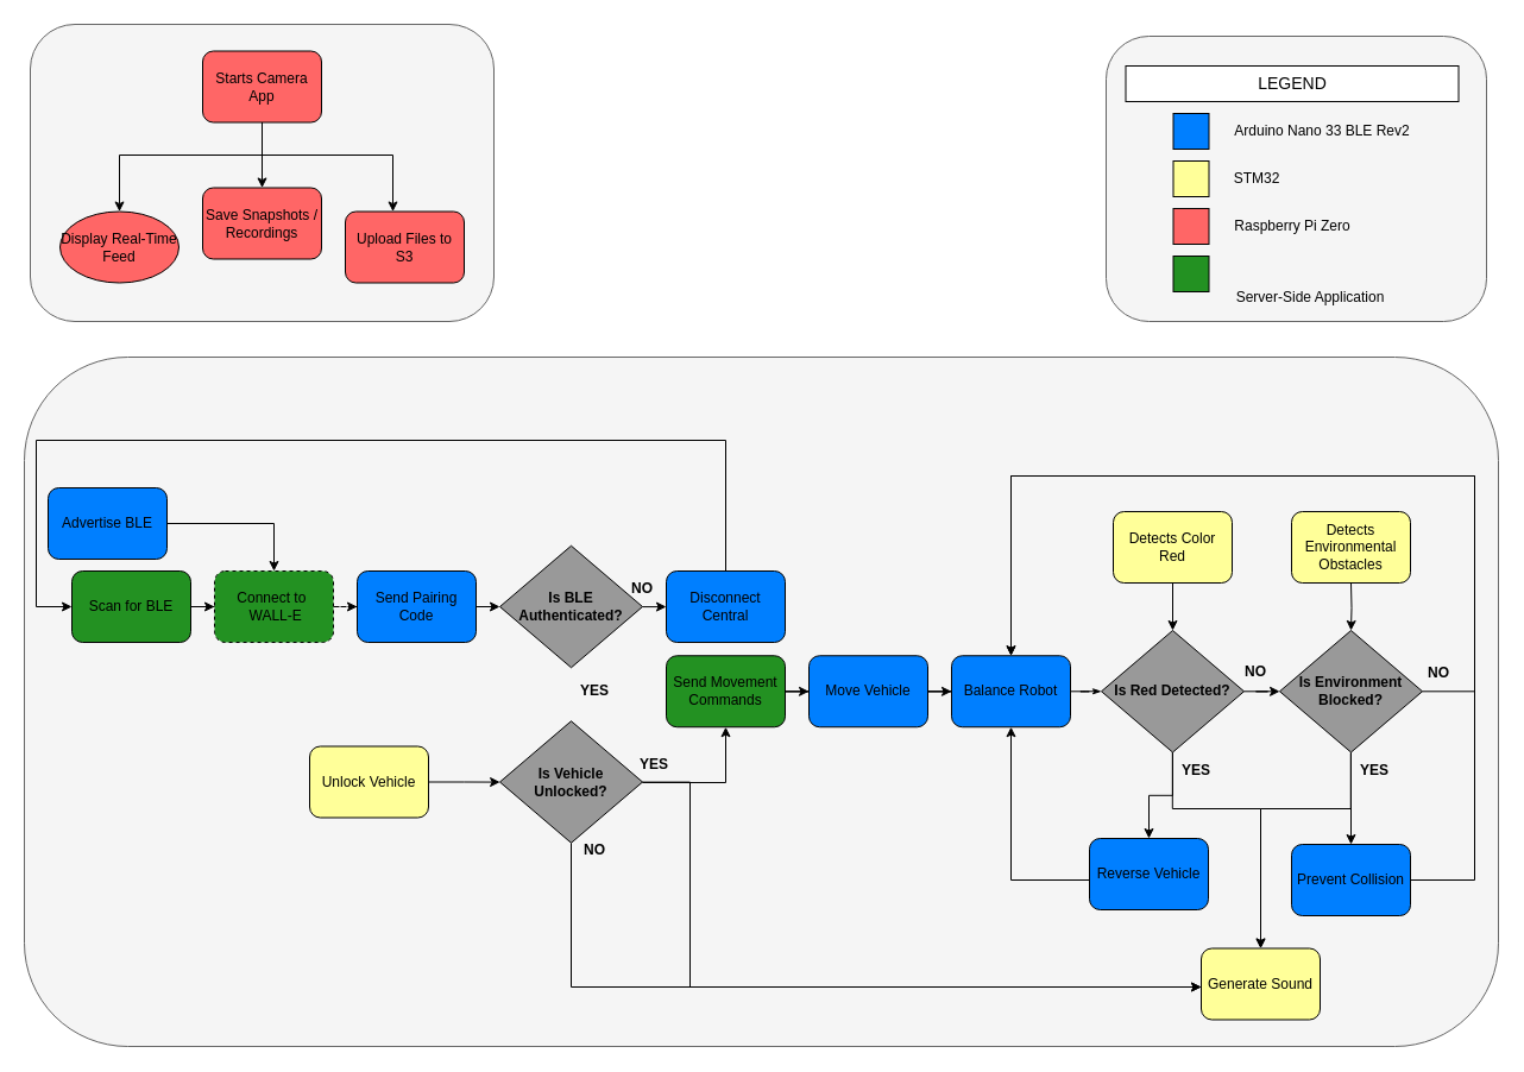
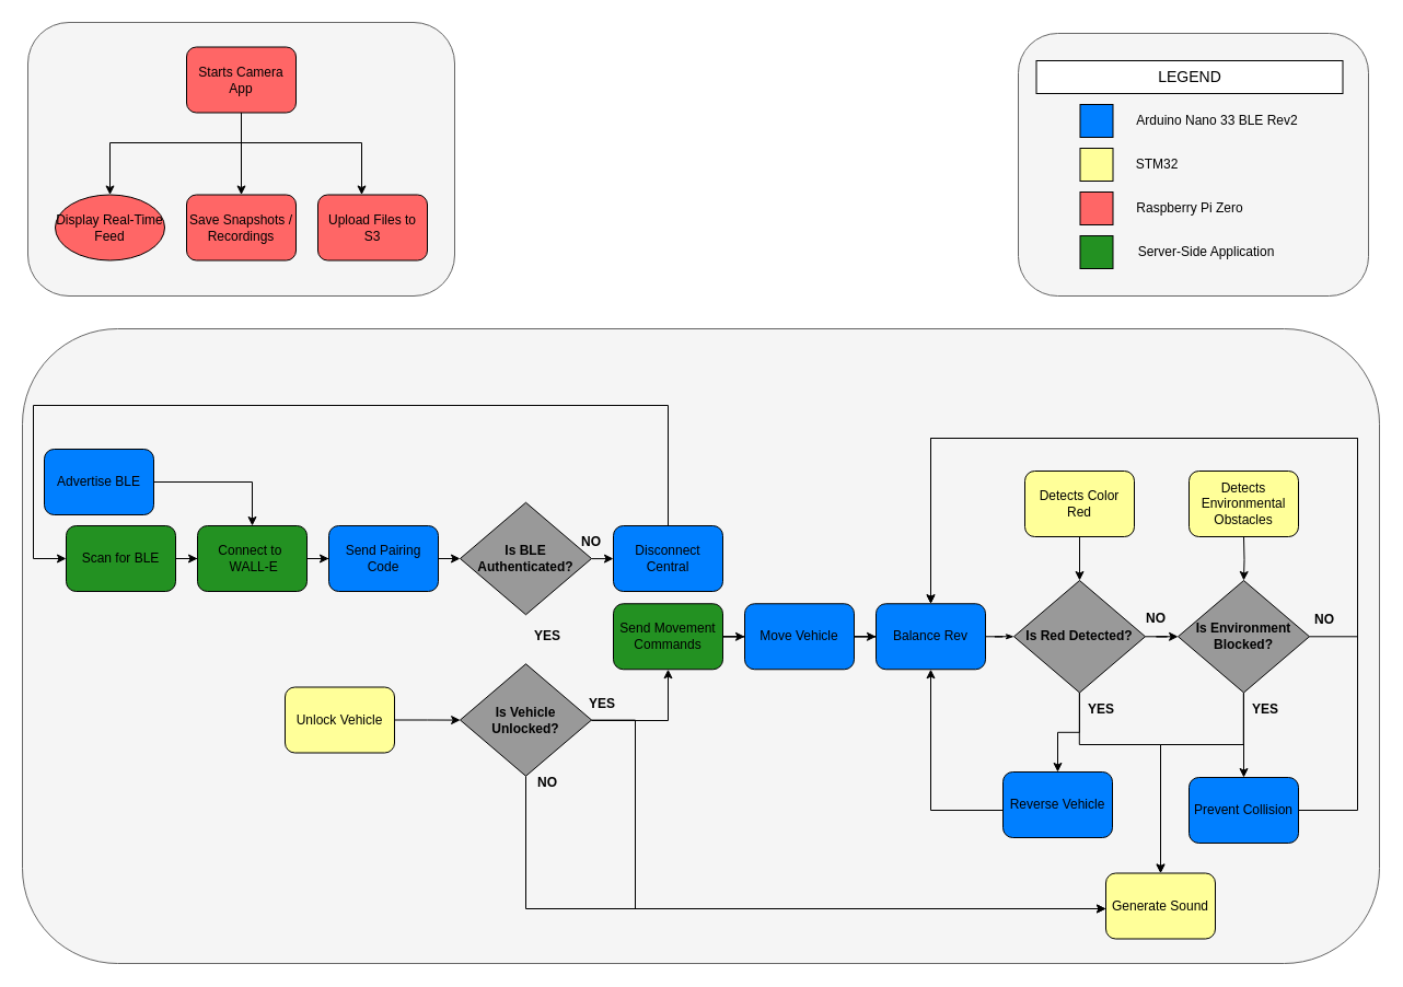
  <mxCell id="0" />
  <mxCell id="1" parent="0" />
  <mxCell id="2" value="" style="rounded=1;whiteSpace=wrap;html=1;fillColor=#f5f5f5;fontColor=#333333;strokeColor=#666666;" vertex="1" parent="1"><mxGeometry x="20" y="300" width="1240" height="580" as="geometry" /></mxCell>
  <mxCell id="3" value="" style="rounded=1;whiteSpace=wrap;html=1;fillColor=#f5f5f5;fontColor=#333333;strokeColor=#666666;" vertex="1" parent="1"><mxGeometry x="25" y="20" width="390" height="250" as="geometry" /></mxCell>
  <mxCell id="4" value="" style="rounded=1;whiteSpace=wrap;html=1;fillColor=#f5f5f5;fontColor=#333333;strokeColor=#666666;" vertex="1" parent="1"><mxGeometry x="930" width="320" height="240" as="geometry" y="30" /></mxCell>
- <mxCell id="5" value="&lt;font style=&quot;font-size: 12px;&quot; face=&quot;Helvetica&quot;&gt;Balance Robot&lt;/font&gt;" style="rounded=1;whiteSpace=wrap;html=1;shadow=0;labelBackgroundColor=none;strokeWidth=1;fontFamily=Verdana;fontSize=8;align=center;fillColor=#007FFF;" parent="1" vertex="1"><mxGeometry x="800" y="551.25" width="100" height="60" as="geometry" /></mxCell>
+ <mxCell id="5" value="&lt;font style=&quot;font-size: 12px;&quot; face=&quot;Helvetica&quot;&gt;Balance Rev&lt;/font&gt;" style="rounded=1;whiteSpace=wrap;html=1;shadow=0;labelBackgroundColor=none;strokeWidth=1;fontFamily=Verdana;fontSize=8;align=center;fillColor=#007FFF;" parent="1" vertex="1"><mxGeometry x="800" y="551.25" width="100" height="60" as="geometry" /></mxCell>
  <mxCell id="6" style="edgeStyle=orthogonalEdgeStyle;rounded=1;html=1;labelBackgroundColor=none;startArrow=none;startFill=0;startSize=5;endArrow=classicThin;endFill=1;endSize=5;jettySize=auto;orthogonalLoop=1;strokeWidth=1;fontFamily=Verdana;fontSize=8;entryX=0;entryY=0.5;entryDx=0;entryDy=0;" parent="1" source="5" target="8" edge="1"><mxGeometry relative="1" as="geometry"><mxPoint x="780" y="320" as="targetPoint" /></mxGeometry></mxCell>
  <mxCell id="7" value="" style="edgeStyle=orthogonalEdgeStyle;rounded=0;orthogonalLoop=1;jettySize=auto;html=1;" parent="1" source="8" target="13" edge="1"><mxGeometry relative="1" as="geometry" /></mxCell>
  <mxCell id="8" value="&lt;font style=&quot;font-size: 12px;&quot; face=&quot;Helvetica&quot;&gt;&lt;b&gt;Is Red Detected?&lt;/b&gt;&lt;/font&gt;" style="rhombus;whiteSpace=wrap;html=1;rounded=0;shadow=0;labelBackgroundColor=none;strokeWidth=1;fontFamily=Verdana;fontSize=8;align=center;fillColor=#999999;" parent="1" vertex="1"><mxGeometry x="926" y="530" width="120" height="102.5" as="geometry" /></mxCell>
  <mxCell id="9" value="" style="edgeStyle=orthogonalEdgeStyle;rounded=0;orthogonalLoop=1;jettySize=auto;html=1;" parent="1" source="10" target="8" edge="1"><mxGeometry relative="1" as="geometry" /></mxCell>
  <mxCell id="10" value="&lt;font style=&quot;font-size: 12px;&quot; face=&quot;Helvetica&quot;&gt;Detects Color Red&lt;/font&gt;" style="rounded=1;whiteSpace=wrap;html=1;shadow=0;labelBackgroundColor=none;strokeWidth=1;fontFamily=Verdana;fontSize=8;align=center;fillColor=#FFFF99;" parent="1" vertex="1"><mxGeometry x="936" y="430" width="100" height="60" as="geometry" /></mxCell>
  <mxCell id="11" value="" style="edgeStyle=orthogonalEdgeStyle;rounded=0;orthogonalLoop=1;jettySize=auto;html=1;" parent="1" source="13" target="35" edge="1"><mxGeometry relative="1" as="geometry" /></mxCell>
  <mxCell id="12" style="edgeStyle=orthogonalEdgeStyle;rounded=0;orthogonalLoop=1;jettySize=auto;html=1;" parent="1" source="13" target="5" edge="1"><mxGeometry relative="1" as="geometry"><Array as="points"><mxPoint x="1240" y="581" /><mxPoint x="1240" y="400" /><mxPoint x="850" y="400" /></Array></mxGeometry></mxCell>
  <mxCell id="13" value="&lt;font face=&quot;Helvetica&quot;&gt;&lt;span style=&quot;font-size: 12px;&quot;&gt;&lt;b&gt;Is Environment Blocked?&lt;/b&gt;&lt;/span&gt;&lt;/font&gt;" style="rhombus;whiteSpace=wrap;html=1;rounded=0;shadow=0;labelBackgroundColor=none;strokeWidth=1;fontFamily=Verdana;fontSize=8;align=center;fillColor=#999999;" parent="1" vertex="1"><mxGeometry x="1076" y="530" width="120" height="102.5" as="geometry" /></mxCell>
  <mxCell id="14" value="" style="edgeStyle=orthogonalEdgeStyle;rounded=0;orthogonalLoop=1;jettySize=auto;html=1;exitX=0.5;exitY=1;exitDx=0;exitDy=0;entryX=0.5;entryY=0;entryDx=0;entryDy=0;" parent="1" target="13" edge="1"><mxGeometry relative="1" as="geometry"><mxPoint x="1136" y="490" as="sourcePoint" /><mxPoint x="1115.5" y="262.5" as="targetPoint" /></mxGeometry></mxCell>
  <mxCell id="15" value="&lt;font face=&quot;Helvetica&quot;&gt;&lt;span style=&quot;font-size: 12px;&quot;&gt;Generate Sound&lt;/span&gt;&lt;/font&gt;" style="rounded=1;whiteSpace=wrap;html=1;shadow=0;labelBackgroundColor=none;strokeWidth=1;fontFamily=Verdana;fontSize=8;align=center;fillColor=#FFFF99;" parent="1" vertex="1"><mxGeometry x="1010" y="797.5" width="100" height="60" as="geometry" /></mxCell>
  <mxCell id="16" value="&lt;b&gt;YES&lt;/b&gt;" style="text;html=1;align=center;verticalAlign=middle;whiteSpace=wrap;rounded=0;" parent="1" vertex="1"><mxGeometry x="976" y="632.5" width="60" height="30" as="geometry" /></mxCell>
  <mxCell id="17" value="&lt;b&gt;NO&lt;/b&gt;" style="text;html=1;align=center;verticalAlign=middle;whiteSpace=wrap;rounded=0;" parent="1" vertex="1"><mxGeometry x="1026" y="550" width="60" height="30" as="geometry" /></mxCell>
  <mxCell id="18" style="edgeStyle=orthogonalEdgeStyle;rounded=0;orthogonalLoop=1;jettySize=auto;html=1;" edge="1" parent="1" source="19" target="58"><mxGeometry relative="1" as="geometry" /></mxCell>
  <mxCell id="19" value="&lt;font face=&quot;Helvetica&quot;&gt;&lt;span style=&quot;font-size: 12px;&quot;&gt;Unlock Vehicle&lt;/span&gt;&lt;/font&gt;" style="rounded=1;whiteSpace=wrap;html=1;shadow=0;labelBackgroundColor=none;strokeWidth=1;fontFamily=Verdana;fontSize=8;align=center;fillColor=#FFFF99;" parent="1" vertex="1"><mxGeometry x="260" y="627.5" width="100" height="60" as="geometry" /></mxCell>
  <mxCell id="20" style="edgeStyle=orthogonalEdgeStyle;rounded=0;orthogonalLoop=1;jettySize=auto;html=1;" parent="1" source="22" target="41" edge="1"><mxGeometry relative="1" as="geometry"><Array as="points"><mxPoint x="220" y="130" /><mxPoint x="100" y="130" /></Array></mxGeometry></mxCell>
  <mxCell id="21" style="edgeStyle=orthogonalEdgeStyle;rounded=0;orthogonalLoop=1;jettySize=auto;html=1;" parent="1" source="22" target="42" edge="1"><mxGeometry relative="1" as="geometry" /></mxCell>
  <mxCell id="22" value="&lt;font face=&quot;Helvetica&quot;&gt;&lt;span style=&quot;font-size: 12px;&quot;&gt;Starts Camera App&lt;/span&gt;&lt;/font&gt;" style="rounded=1;whiteSpace=wrap;html=1;shadow=0;labelBackgroundColor=none;strokeWidth=1;fontFamily=Verdana;fontSize=8;align=center;fillColor=#FF6666;" parent="1" vertex="1"><mxGeometry x="170" y="42.5" width="100" height="60" as="geometry" /></mxCell>
  <mxCell id="23" style="edgeStyle=orthogonalEdgeStyle;rounded=0;orthogonalLoop=1;jettySize=auto;html=1;" parent="1" source="24" target="5" edge="1"><mxGeometry relative="1" as="geometry"><Array as="points"><mxPoint x="850" y="740" /></Array></mxGeometry></mxCell>
  <mxCell id="24" value="&lt;span style=&quot;font-family: Helvetica; font-size: 12px;&quot;&gt;Reverse Vehicle&lt;/span&gt;" style="rounded=1;whiteSpace=wrap;html=1;shadow=0;labelBackgroundColor=none;strokeWidth=1;fontFamily=Verdana;fontSize=8;align=center;fillColor=#007FFF;" parent="1" vertex="1"><mxGeometry x="916" y="705" width="100" height="60" as="geometry" /></mxCell>
  <mxCell id="25" value="" style="edgeStyle=orthogonalEdgeStyle;rounded=0;orthogonalLoop=1;jettySize=auto;html=1;entryX=0.5;entryY=0;entryDx=0;entryDy=0;exitX=0.5;exitY=1;exitDx=0;exitDy=0;" parent="1" source="8" target="24" edge="1"><mxGeometry relative="1" as="geometry"><mxPoint x="996" y="642" as="sourcePoint" /><mxPoint x="896" y="760" as="targetPoint" /></mxGeometry></mxCell>
  <mxCell id="26" value="&lt;font style=&quot;font-size: 14px;&quot;&gt;LEGEND&lt;/font&gt;" style="rounded=0;whiteSpace=wrap;html=1;" parent="1" vertex="1"><mxGeometry x="946.5" y="55" width="280" height="30" as="geometry" /></mxCell>
  <mxCell id="27" value="" style="whiteSpace=wrap;html=1;aspect=fixed;fillColor=#FFFF99;" parent="1" vertex="1"><mxGeometry x="986.5" y="135" width="30" height="30" as="geometry" /></mxCell>
  <mxCell id="28" value="" style="whiteSpace=wrap;html=1;aspect=fixed;fillColor=#007FFF;" parent="1" vertex="1"><mxGeometry x="986.5" y="95" width="30" height="30" as="geometry" /></mxCell>
  <mxCell id="29" value="" style="whiteSpace=wrap;html=1;aspect=fixed;fillColor=#FF6666;" parent="1" vertex="1"><mxGeometry x="986.5" y="175" width="30" height="30" as="geometry" /></mxCell>
  <mxCell id="30" value="STM32" style="text;html=1;align=center;verticalAlign=middle;whiteSpace=wrap;rounded=0;" parent="1" vertex="1"><mxGeometry x="1026.5" y="135" width="60" height="30" as="geometry" /></mxCell>
  <mxCell id="31" value="Raspberry Pi Zero" style="text;html=1;align=center;verticalAlign=middle;whiteSpace=wrap;rounded=0;" parent="1" vertex="1"><mxGeometry x="1031.5" y="175" width="110" height="30" as="geometry" /></mxCell>
  <mxCell id="32" value="Arduino&amp;nbsp;Nano 33 BLE Rev2" style="text;html=1;align=center;verticalAlign=middle;whiteSpace=wrap;rounded=0;" parent="1" vertex="1"><mxGeometry x="1026.5" y="95" width="170" height="30" as="geometry" /></mxCell>
  <mxCell id="33" value="" style="whiteSpace=wrap;html=1;aspect=fixed;fillColor=#239122;" parent="1" vertex="1"><mxGeometry x="986.5" y="215" width="30" height="30" as="geometry" /></mxCell>
- <mxCell id="34" value="Server-Side Application" style="text;html=1;align=center;verticalAlign=middle;whiteSpace=wrap;rounded=0;" parent="1" vertex="1"><mxGeometry x="1036.5" y="235" width="130" height="30" as="geometry" /></mxCell>
+ <mxCell id="34" value="Server-Side Application" style="text;html=1;align=center;verticalAlign=middle;whiteSpace=wrap;rounded=0;" parent="1" vertex="1"><mxGeometry x="1036.5" y="215" width="130" height="30" as="geometry" /></mxCell>
  <mxCell id="35" value="&lt;font face=&quot;Helvetica&quot;&gt;&lt;span style=&quot;font-size: 12px;&quot;&gt;Prevent Collision&lt;/span&gt;&lt;/font&gt;" style="rounded=1;whiteSpace=wrap;html=1;shadow=0;labelBackgroundColor=none;strokeWidth=1;fontFamily=Verdana;fontSize=8;align=center;fillColor=#007FFF;" parent="1" vertex="1"><mxGeometry x="1086" y="710" width="100" height="60" as="geometry" /></mxCell>
  <mxCell id="36" value="&lt;font style=&quot;font-size: 12px;&quot; face=&quot;Helvetica&quot;&gt;Detects Environmental Obstacles&lt;/font&gt;" style="rounded=1;whiteSpace=wrap;html=1;shadow=0;labelBackgroundColor=none;strokeWidth=1;fontFamily=Verdana;fontSize=8;align=center;fillColor=#FFFF99;" parent="1" vertex="1"><mxGeometry x="1086" y="430" width="100" height="60" as="geometry" /></mxCell>
  <mxCell id="37" value="&lt;b&gt;YES&lt;/b&gt;" style="text;html=1;align=center;verticalAlign=middle;whiteSpace=wrap;rounded=0;" parent="1" vertex="1"><mxGeometry x="1126" y="632.5" width="60" height="30" as="geometry" /></mxCell>
  <mxCell id="38" style="edgeStyle=orthogonalEdgeStyle;rounded=0;orthogonalLoop=1;jettySize=auto;html=1;" edge="1" parent="1" source="39" target="63"><mxGeometry relative="1" as="geometry" /></mxCell>
  <mxCell id="39" value="&lt;font style=&quot;font-size: 12px;&quot; face=&quot;Helvetica&quot;&gt;Send Movement Commands&lt;/font&gt;" style="rounded=1;whiteSpace=wrap;html=1;shadow=0;labelBackgroundColor=none;strokeWidth=1;fontFamily=Verdana;fontSize=8;align=center;fillColor=#239122;" parent="1" vertex="1"><mxGeometry x="560" y="551.25" width="100" height="60" as="geometry" /></mxCell>
  <mxCell id="40" value="&lt;b&gt;NO&lt;/b&gt;" style="text;html=1;align=center;verticalAlign=middle;whiteSpace=wrap;rounded=0;" parent="1" vertex="1"><mxGeometry x="1180" y="551.25" width="60" height="30" as="geometry" /></mxCell>
  <mxCell id="41" value="&lt;span style=&quot;font-family: Helvetica; font-size: 12px;&quot;&gt;Display Real-Time Feed&lt;/span&gt;" style="ellipse;whiteSpace=wrap;html=1;shadow=0;labelBackgroundColor=none;strokeWidth=1;fontFamily=Verdana;fontSize=8;align=center;fillColor=#FF6666;" parent="1" vertex="1"><mxGeometry x="50" y="177.5" width="100" height="60" as="geometry" /></mxCell>
- <mxCell id="42" value="&lt;span style=&quot;font-family: Helvetica; font-size: 12px;&quot;&gt;Save Snapshots / Recordings&lt;/span&gt;" style="rounded=1;whiteSpace=wrap;html=1;shadow=0;labelBackgroundColor=none;strokeWidth=1;fontFamily=Verdana;fontSize=8;align=center;fillColor=#FF6666;" parent="1" vertex="1"><mxGeometry x="170" y="157.5" width="100" height="60" as="geometry" /></mxCell>
+ <mxCell id="42" value="&lt;span style=&quot;font-family: Helvetica; font-size: 12px;&quot;&gt;Save Snapshots / Recordings&lt;/span&gt;" style="rounded=1;whiteSpace=wrap;html=1;shadow=0;labelBackgroundColor=none;strokeWidth=1;fontFamily=Verdana;fontSize=8;align=center;fillColor=#FF6666;" parent="1" vertex="1"><mxGeometry x="170" y="177.5" width="100" height="60" as="geometry" /></mxCell>
  <mxCell id="43" value="" style="edgeStyle=orthogonalEdgeStyle;rounded=0;orthogonalLoop=1;jettySize=auto;html=1;" parent="1" target="15" edge="1"><mxGeometry relative="1" as="geometry"><mxPoint x="985.8" y="632.5" as="sourcePoint" /><mxPoint x="985.8" y="709.5" as="targetPoint" /><Array as="points"><mxPoint x="986" y="680" /><mxPoint x="1060" y="680" /></Array></mxGeometry></mxCell>
  <mxCell id="44" value="" style="edgeStyle=orthogonalEdgeStyle;rounded=0;orthogonalLoop=1;jettySize=auto;html=1;entryX=0.5;entryY=0;entryDx=0;entryDy=0;" parent="1" target="15" edge="1"><mxGeometry relative="1" as="geometry"><mxPoint x="1135.8" y="633" as="sourcePoint" /><mxPoint x="1135.8" y="710" as="targetPoint" /><Array as="points"><mxPoint x="1136" y="680" /><mxPoint x="1060" y="680" /></Array></mxGeometry></mxCell>
  <mxCell id="45" style="edgeStyle=orthogonalEdgeStyle;rounded=0;orthogonalLoop=1;jettySize=auto;html=1;exitX=0.5;exitY=1;exitDx=0;exitDy=0;" parent="1" source="22" edge="1"><mxGeometry relative="1" as="geometry"><mxPoint x="230" y="113" as="sourcePoint" /><mxPoint x="330" y="177.5" as="targetPoint" /><Array as="points"><mxPoint x="220" y="130" /><mxPoint x="330" y="130" /></Array></mxGeometry></mxCell>
  <mxCell id="46" value="&lt;font face=&quot;Helvetica&quot;&gt;&lt;span style=&quot;font-size: 12px;&quot;&gt;Upload Files to S3&lt;/span&gt;&lt;/font&gt;" style="rounded=1;whiteSpace=wrap;html=1;shadow=0;labelBackgroundColor=none;strokeWidth=1;fontFamily=Verdana;fontSize=8;align=center;fillColor=#FF6666;" parent="1" vertex="1"><mxGeometry x="290" y="177.5" width="100" height="60" as="geometry" /></mxCell>
  <mxCell id="47" value="" style="edgeStyle=orthogonalEdgeStyle;rounded=0;orthogonalLoop=1;jettySize=auto;html=1;" edge="1" parent="1" source="35" target="5"><mxGeometry relative="1" as="geometry"><Array as="points"><mxPoint x="1240" y="740" /><mxPoint x="1240" y="400" /><mxPoint x="850" y="400" /></Array><mxPoint x="1186" y="740" as="sourcePoint" /><mxPoint x="1270" y="580" as="targetPoint" /></mxGeometry></mxCell>
  <mxCell id="48" style="edgeStyle=orthogonalEdgeStyle;rounded=0;orthogonalLoop=1;jettySize=auto;html=1;" edge="1" parent="1" source="49" target="55"><mxGeometry relative="1" as="geometry" /></mxCell>
  <mxCell id="49" value="&lt;span style=&quot;font-family: Helvetica; font-size: 12px;&quot;&gt;Advertise BLE&lt;/span&gt;" style="rounded=1;whiteSpace=wrap;html=1;shadow=0;labelBackgroundColor=none;strokeWidth=1;fontFamily=Verdana;fontSize=8;align=center;fillColor=#007FFF;" vertex="1" parent="1"><mxGeometry x="40" y="410" width="100" height="60" as="geometry" /></mxCell>
  <mxCell id="50" style="edgeStyle=orthogonalEdgeStyle;rounded=0;orthogonalLoop=1;jettySize=auto;html=1;" edge="1" parent="1" source="51" target="55"><mxGeometry relative="1" as="geometry" /></mxCell>
  <mxCell id="51" value="&lt;font face=&quot;Helvetica&quot;&gt;&lt;span style=&quot;font-size: 12px;&quot;&gt;Scan for BLE&lt;/span&gt;&lt;/font&gt;" style="rounded=1;whiteSpace=wrap;html=1;shadow=0;labelBackgroundColor=none;strokeWidth=1;fontFamily=Verdana;fontSize=8;align=center;fillColor=#239122;" vertex="1" parent="1"><mxGeometry x="60" y="480" width="100" height="60" as="geometry" /></mxCell>
  <mxCell id="52" style="edgeStyle=orthogonalEdgeStyle;rounded=0;orthogonalLoop=1;jettySize=auto;html=1;" edge="1" parent="1" source="53" target="61"><mxGeometry relative="1" as="geometry" /></mxCell>
  <mxCell id="53" value="&lt;font style=&quot;font-size: 12px;&quot; face=&quot;Helvetica&quot;&gt;Send Pairing Code&lt;/font&gt;" style="rounded=1;whiteSpace=wrap;html=1;shadow=0;labelBackgroundColor=none;strokeWidth=1;fontFamily=Verdana;fontSize=8;align=center;fillColor=#007fff;" vertex="1" parent="1"><mxGeometry y="480" width="100" height="60" as="geometry" x="300" /></mxCell>
- <mxCell id="54" style="edgeStyle=orthogonalEdgeStyle;rounded=0;orthogonalLoop=1;jettySize=auto;html=1;dashed=1;" edge="1" parent="1" source="55" target="53"><mxGeometry relative="1" as="geometry" /></mxCell>
- <mxCell id="55" value="&lt;font face=&quot;Helvetica&quot;&gt;&lt;span style=&quot;font-size: 12px;&quot;&gt;Connect to&amp;nbsp; &amp;nbsp;WALL-E&lt;/span&gt;&lt;/font&gt;" style="rounded=1;whiteSpace=wrap;html=1;shadow=0;labelBackgroundColor=none;strokeWidth=1;fontFamily=Verdana;fontSize=8;align=center;fillColor=#239122;dashed=1;" vertex="1" parent="1"><mxGeometry x="180" y="480" width="100" height="60" as="geometry" /></mxCell>
+ <mxCell id="54" style="edgeStyle=orthogonalEdgeStyle;rounded=0;orthogonalLoop=1;jettySize=auto;html=1;" edge="1" parent="1" source="55" target="53"><mxGeometry relative="1" as="geometry" /></mxCell>
+ <mxCell id="55" value="&lt;font face=&quot;Helvetica&quot;&gt;&lt;span style=&quot;font-size: 12px;&quot;&gt;Connect to&amp;nbsp; &amp;nbsp;WALL-E&lt;/span&gt;&lt;/font&gt;" style="rounded=1;whiteSpace=wrap;html=1;shadow=0;labelBackgroundColor=none;strokeWidth=1;fontFamily=Verdana;fontSize=8;align=center;fillColor=#239122;" vertex="1" parent="1"><mxGeometry x="180" y="480" width="100" height="60" as="geometry" /></mxCell>
  <mxCell id="56" style="edgeStyle=orthogonalEdgeStyle;rounded=0;orthogonalLoop=1;jettySize=auto;html=1;" edge="1" parent="1" source="58" target="15"><mxGeometry relative="1" as="geometry"><Array as="points"><mxPoint x="580" y="658" /><mxPoint x="580" y="830" /></Array></mxGeometry></mxCell>
  <mxCell id="57" style="edgeStyle=orthogonalEdgeStyle;rounded=0;orthogonalLoop=1;jettySize=auto;html=1;" edge="1" parent="1" source="58" target="15"><mxGeometry relative="1" as="geometry"><Array as="points"><mxPoint x="480" y="830" /></Array></mxGeometry></mxCell>
  <mxCell id="58" value="&lt;font style=&quot;font-size: 12px;&quot; face=&quot;Helvetica&quot;&gt;&lt;b&gt;Is Vehicle Unlocked?&lt;/b&gt;&lt;/font&gt;" style="rhombus;whiteSpace=wrap;html=1;rounded=0;shadow=0;labelBackgroundColor=none;strokeWidth=1;fontFamily=Verdana;fontSize=8;align=center;fillColor=#999999;" vertex="1" parent="1"><mxGeometry x="420" y="606.25" width="120" height="102.5" as="geometry" /></mxCell>
  <mxCell id="59" value="&lt;b&gt;NO&lt;/b&gt;" style="text;html=1;align=center;verticalAlign=middle;whiteSpace=wrap;rounded=0;" vertex="1" parent="1"><mxGeometry x="470" y="700" width="60" height="30" as="geometry" /></mxCell>
  <mxCell id="60" style="edgeStyle=orthogonalEdgeStyle;rounded=0;orthogonalLoop=1;jettySize=auto;html=1;" edge="1" parent="1" source="61" target="68"><mxGeometry relative="1" as="geometry" /></mxCell>
  <mxCell id="61" value="&lt;font face=&quot;Helvetica&quot;&gt;&lt;span style=&quot;font-size: 12px;&quot;&gt;&lt;b&gt;Is BLE Authenticated?&lt;/b&gt;&lt;/span&gt;&lt;/font&gt;" style="rhombus;whiteSpace=wrap;html=1;rounded=0;shadow=0;labelBackgroundColor=none;strokeWidth=1;fontFamily=Verdana;fontSize=8;align=center;fillColor=#999999;" vertex="1" parent="1"><mxGeometry x="420" y="458.75" width="120" height="102.5" as="geometry" /></mxCell>
  <mxCell id="62" style="edgeStyle=orthogonalEdgeStyle;rounded=0;orthogonalLoop=1;jettySize=auto;html=1;" edge="1" parent="1" source="63" target="5"><mxGeometry relative="1" as="geometry" /></mxCell>
  <mxCell id="63" value="&lt;font face=&quot;Helvetica&quot;&gt;&lt;span style=&quot;font-size: 12px;&quot;&gt;Move Vehicle&lt;/span&gt;&lt;/font&gt;" style="rounded=1;whiteSpace=wrap;html=1;shadow=0;labelBackgroundColor=none;strokeWidth=1;fontFamily=Verdana;fontSize=8;align=center;fillColor=#007FFF;" vertex="1" parent="1"><mxGeometry x="680" y="551.25" width="100" height="60" as="geometry" /></mxCell>
  <mxCell id="64" value="&lt;b&gt;YES&lt;/b&gt;" style="text;html=1;align=center;verticalAlign=middle;whiteSpace=wrap;rounded=0;" vertex="1" parent="1"><mxGeometry x="520" y="627.5" width="60" height="30" as="geometry" /></mxCell>
  <mxCell id="65" value="&lt;b&gt;YES&lt;/b&gt;" style="text;html=1;align=center;verticalAlign=middle;whiteSpace=wrap;rounded=0;" vertex="1" parent="1"><mxGeometry x="470" y="566.25" width="60" height="30" as="geometry" /></mxCell>
  <mxCell id="66" style="edgeStyle=orthogonalEdgeStyle;rounded=0;orthogonalLoop=1;jettySize=auto;html=1;entryX=0.5;entryY=1;entryDx=0;entryDy=0;" edge="1" parent="1" target="39"><mxGeometry relative="1" as="geometry"><mxPoint x="540" y="658" as="sourcePoint" /><mxPoint x="610" y="620" as="targetPoint" /><Array as="points"><mxPoint x="610" y="658" /></Array></mxGeometry></mxCell>
  <mxCell id="67" style="edgeStyle=orthogonalEdgeStyle;rounded=0;orthogonalLoop=1;jettySize=auto;html=1;entryX=0;entryY=0.5;entryDx=0;entryDy=0;" edge="1" parent="1" source="68" target="51"><mxGeometry relative="1" as="geometry"><Array as="points"><mxPoint x="610" y="370" /><mxPoint x="30" y="370" /><mxPoint x="30" y="510" /></Array></mxGeometry></mxCell>
  <mxCell id="68" value="&lt;span style=&quot;font-family: Helvetica; font-size: 12px;&quot;&gt;Disconnect Central&lt;/span&gt;" style="rounded=1;whiteSpace=wrap;html=1;shadow=0;labelBackgroundColor=none;strokeWidth=1;fontFamily=Verdana;fontSize=8;align=center;fillColor=#007FFF;" vertex="1" parent="1"><mxGeometry x="560" y="480" width="100" height="60" as="geometry" /></mxCell>
  <mxCell id="69" value="&lt;b&gt;NO&lt;/b&gt;" style="text;html=1;align=center;verticalAlign=middle;whiteSpace=wrap;rounded=0;" vertex="1" parent="1"><mxGeometry x="510" y="480" width="60" height="30" as="geometry" /></mxCell>
